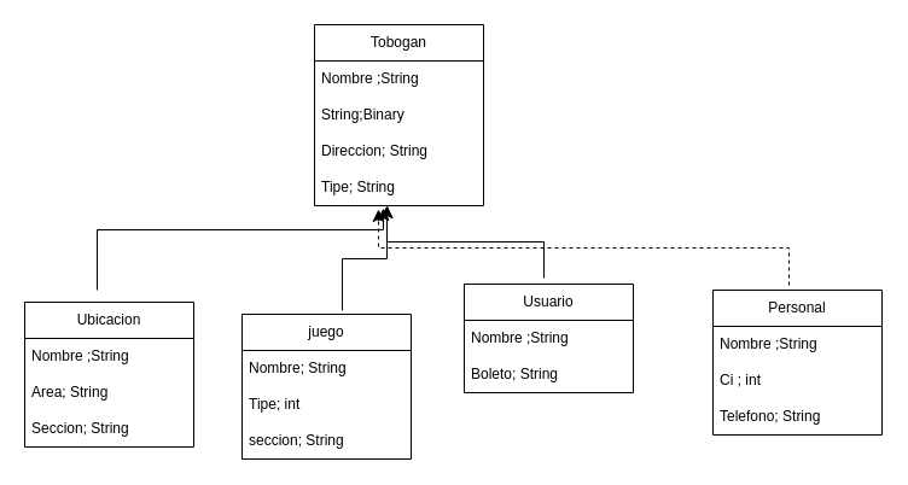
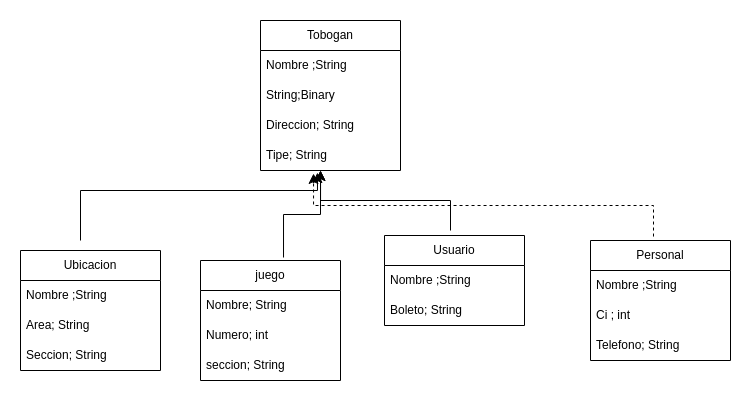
  <mxCell id="0" />
  <mxCell id="1" parent="0" />
  <mxCell id="2" value="Tobogan" style="swimlane;fontStyle=0;childLayout=stackLayout;horizontal=1;startSize=30;horizontalStack=0;resizeParent=1;resizeParentMax=0;resizeLast=0;collapsible=1;marginBottom=0;whiteSpace=wrap;html=1;" parent="1" vertex="1"><mxGeometry x="260" y="20" width="140" height="150" as="geometry" /></mxCell>
  <mxCell id="3" value="Nombre ;String" style="text;strokeColor=none;fillColor=none;align=left;verticalAlign=middle;spacingLeft=4;spacingRight=4;overflow=hidden;points=[[0,0.5],[1,0.5]];portConstraint=eastwest;rotatable=0;whiteSpace=wrap;html=1;" parent="2" vertex="1"><mxGeometry y="30" width="140" height="30" as="geometry" /></mxCell>
  <mxCell id="4" value="String;Binary" style="text;strokeColor=none;fillColor=none;align=left;verticalAlign=middle;spacingLeft=4;spacingRight=4;overflow=hidden;points=[[0,0.5],[1,0.5]];portConstraint=eastwest;rotatable=0;whiteSpace=wrap;html=1;" parent="2" vertex="1"><mxGeometry y="60" width="140" height="30" as="geometry" /></mxCell>
  <mxCell id="5" value="Direccion; String" style="text;strokeColor=none;fillColor=none;align=left;verticalAlign=middle;spacingLeft=4;spacingRight=4;overflow=hidden;points=[[0,0.5],[1,0.5]];portConstraint=eastwest;rotatable=0;whiteSpace=wrap;html=1;" parent="2" vertex="1"><mxGeometry y="90" width="140" height="30" as="geometry" /></mxCell>
  <mxCell id="6" value="Tipe; String" style="text;strokeColor=none;fillColor=none;align=left;verticalAlign=middle;spacingLeft=4;spacingRight=4;overflow=hidden;points=[[0,0.5],[1,0.5]];portConstraint=eastwest;rotatable=0;whiteSpace=wrap;html=1;" parent="2" vertex="1"><mxGeometry y="120" width="140" height="30" as="geometry" /></mxCell>
  <mxCell id="7" value="juego" style="swimlane;fontStyle=0;childLayout=stackLayout;horizontal=1;startSize=30;horizontalStack=0;resizeParent=1;resizeParentMax=0;resizeLast=0;collapsible=1;marginBottom=0;whiteSpace=wrap;html=1;" parent="1" vertex="1"><mxGeometry x="200" y="260" width="140" height="120" as="geometry" /></mxCell>
  <mxCell id="8" value="Nombre; String" style="text;strokeColor=none;fillColor=none;align=left;verticalAlign=middle;spacingLeft=4;spacingRight=4;overflow=hidden;points=[[0,0.5],[1,0.5]];portConstraint=eastwest;rotatable=0;whiteSpace=wrap;html=1;" parent="7" vertex="1"><mxGeometry y="30" width="140" height="30" as="geometry" /></mxCell>
- <mxCell id="9" value="Tipe; int&amp;nbsp;" style="text;strokeColor=none;fillColor=none;align=left;verticalAlign=middle;spacingLeft=4;spacingRight=4;overflow=hidden;points=[[0,0.5],[1,0.5]];portConstraint=eastwest;rotatable=0;whiteSpace=wrap;html=1;" parent="7" vertex="1"><mxGeometry y="60" width="140" height="30" as="geometry" /></mxCell>
+ <mxCell id="9" value="Numero; int&amp;nbsp;" style="text;strokeColor=none;fillColor=none;align=left;verticalAlign=middle;spacingLeft=4;spacingRight=4;overflow=hidden;points=[[0,0.5],[1,0.5]];portConstraint=eastwest;rotatable=0;whiteSpace=wrap;html=1;" parent="7" vertex="1"><mxGeometry y="60" width="140" height="30" as="geometry" /></mxCell>
  <mxCell id="10" value="seccion; String" style="text;strokeColor=none;fillColor=none;align=left;verticalAlign=middle;spacingLeft=4;spacingRight=4;overflow=hidden;points=[[0,0.5],[1,0.5]];portConstraint=eastwest;rotatable=0;whiteSpace=wrap;html=1;" parent="7" vertex="1"><mxGeometry y="90" width="140" height="30" as="geometry" /></mxCell>
  <mxCell id="11" value="Ubicacion" style="swimlane;fontStyle=0;childLayout=stackLayout;horizontal=1;startSize=30;horizontalStack=0;resizeParent=1;resizeParentMax=0;resizeLast=0;collapsible=1;marginBottom=0;whiteSpace=wrap;html=1;" parent="1" vertex="1"><mxGeometry x="20" y="250" width="140" height="120" as="geometry" /></mxCell>
  <mxCell id="12" value="Nombre ;String" style="text;strokeColor=none;fillColor=none;align=left;verticalAlign=middle;spacingLeft=4;spacingRight=4;overflow=hidden;points=[[0,0.5],[1,0.5]];portConstraint=eastwest;rotatable=0;whiteSpace=wrap;html=1;" parent="11" vertex="1"><mxGeometry y="30" width="140" height="30" as="geometry" /></mxCell>
  <mxCell id="13" value="Area; String&lt;span style=&quot;background-color: initial;&quot;&gt;&amp;nbsp;&lt;/span&gt;" style="text;strokeColor=none;fillColor=none;align=left;verticalAlign=middle;spacingLeft=4;spacingRight=4;overflow=hidden;points=[[0,0.5],[1,0.5]];portConstraint=eastwest;rotatable=0;whiteSpace=wrap;html=1;" parent="11" vertex="1"><mxGeometry y="60" width="140" height="30" as="geometry" /></mxCell>
  <mxCell id="14" value="Seccion; String&amp;nbsp; &amp;nbsp;" style="text;strokeColor=none;fillColor=none;align=left;verticalAlign=middle;spacingLeft=4;spacingRight=4;overflow=hidden;points=[[0,0.5],[1,0.5]];portConstraint=eastwest;rotatable=0;whiteSpace=wrap;html=1;" parent="11" vertex="1"><mxGeometry y="90" width="140" height="30" as="geometry" /></mxCell>
  <mxCell id="15" value="Usuario" style="swimlane;fontStyle=0;childLayout=stackLayout;horizontal=1;startSize=30;horizontalStack=0;resizeParent=1;resizeParentMax=0;resizeLast=0;collapsible=1;marginBottom=0;whiteSpace=wrap;html=1;" parent="1" vertex="1"><mxGeometry x="384" y="235" width="140" height="90" as="geometry" /></mxCell>
  <mxCell id="16" value="Nombre ;String" style="text;strokeColor=none;fillColor=none;align=left;verticalAlign=middle;spacingLeft=4;spacingRight=4;overflow=hidden;points=[[0,0.5],[1,0.5]];portConstraint=eastwest;rotatable=0;whiteSpace=wrap;html=1;" parent="15" vertex="1"><mxGeometry y="30" width="140" height="30" as="geometry" /></mxCell>
  <mxCell id="17" value="Boleto; String" style="text;strokeColor=none;fillColor=none;align=left;verticalAlign=middle;spacingLeft=4;spacingRight=4;overflow=hidden;points=[[0,0.5],[1,0.5]];portConstraint=eastwest;rotatable=0;whiteSpace=wrap;html=1;" parent="15" vertex="1"><mxGeometry y="60" width="140" height="30" as="geometry" /></mxCell>
  <mxCell id="18" value="Personal" style="swimlane;fontStyle=0;childLayout=stackLayout;horizontal=1;startSize=30;horizontalStack=0;resizeParent=1;resizeParentMax=0;resizeLast=0;collapsible=1;marginBottom=0;whiteSpace=wrap;html=1;" parent="1" vertex="1"><mxGeometry x="590" y="240" width="140" height="120" as="geometry" /></mxCell>
  <mxCell id="19" value="Nombre ;String" style="text;strokeColor=none;fillColor=none;align=left;verticalAlign=middle;spacingLeft=4;spacingRight=4;overflow=hidden;points=[[0,0.5],[1,0.5]];portConstraint=eastwest;rotatable=0;whiteSpace=wrap;html=1;" parent="18" vertex="1"><mxGeometry y="30" width="140" height="30" as="geometry" /></mxCell>
  <mxCell id="20" value="Ci ; int" style="text;strokeColor=none;fillColor=none;align=left;verticalAlign=middle;spacingLeft=4;spacingRight=4;overflow=hidden;points=[[0,0.5],[1,0.5]];portConstraint=eastwest;rotatable=0;whiteSpace=wrap;html=1;" parent="18" vertex="1"><mxGeometry y="60" width="140" height="30" as="geometry" /></mxCell>
  <mxCell id="21" value="Telefono; String" style="text;strokeColor=none;fillColor=none;align=left;verticalAlign=middle;spacingLeft=4;spacingRight=4;overflow=hidden;points=[[0,0.5],[1,0.5]];portConstraint=eastwest;rotatable=0;whiteSpace=wrap;html=1;" parent="18" vertex="1"><mxGeometry y="90" width="140" height="30" as="geometry" /></mxCell>
  <mxCell id="22" value="" style="edgeStyle=elbowEdgeStyle;elbow=vertical;endArrow=classic;html=1;curved=0;rounded=0;endSize=8;startSize=8;entryX=0.407;entryY=1.067;entryDx=0;entryDy=0;entryPerimeter=0;" parent="1" target="6" edge="1"><mxGeometry width="50" height="50" relative="1" as="geometry"><mxPoint x="80" y="240" as="sourcePoint" /><mxPoint x="390" y="190" as="targetPoint" /><Array as="points"><mxPoint x="390" y="190" /><mxPoint x="360" y="210" /><mxPoint x="90" y="210" /><mxPoint x="520" y="220" /></Array></mxGeometry></mxCell>
  <mxCell id="23" value="" style="edgeStyle=elbowEdgeStyle;elbow=vertical;endArrow=classic;html=1;curved=0;rounded=0;endSize=8;startSize=8;exitX=0.593;exitY=-0.025;exitDx=0;exitDy=0;exitPerimeter=0;" parent="1" source="7" edge="1"><mxGeometry width="50" height="50" relative="1" as="geometry"><mxPoint x="310" y="300" as="sourcePoint" /><mxPoint x="320" y="170" as="targetPoint" /></mxGeometry></mxCell>
  <mxCell id="24" value="" style="edgeStyle=elbowEdgeStyle;elbow=vertical;endArrow=classic;html=1;curved=0;rounded=0;endSize=8;startSize=8;entryX=0.429;entryY=1;entryDx=0;entryDy=0;entryPerimeter=0;" parent="1" target="6" edge="1"><mxGeometry width="50" height="50" relative="1" as="geometry"><mxPoint x="450" y="230" as="sourcePoint" /><mxPoint x="360" y="250" as="targetPoint" /></mxGeometry></mxCell>
  <mxCell id="25" value="" style="edgeStyle=elbowEdgeStyle;elbow=vertical;endArrow=classic;html=1;curved=0;rounded=0;endSize=8;startSize=8;entryX=0.379;entryY=1.1;entryDx=0;entryDy=0;entryPerimeter=0;exitX=0.45;exitY=-0.033;exitDx=0;exitDy=0;exitPerimeter=0;dashed=1;" parent="1" source="18" target="6" edge="1"><mxGeometry width="50" height="50" relative="1" as="geometry"><mxPoint x="310" y="300" as="sourcePoint" /><mxPoint x="360" y="250" as="targetPoint" /></mxGeometry></mxCell>
